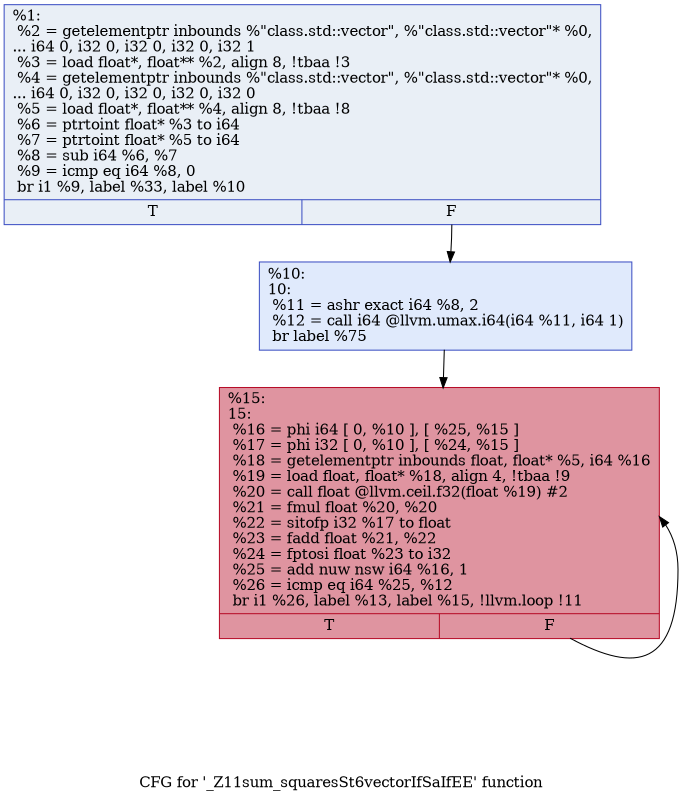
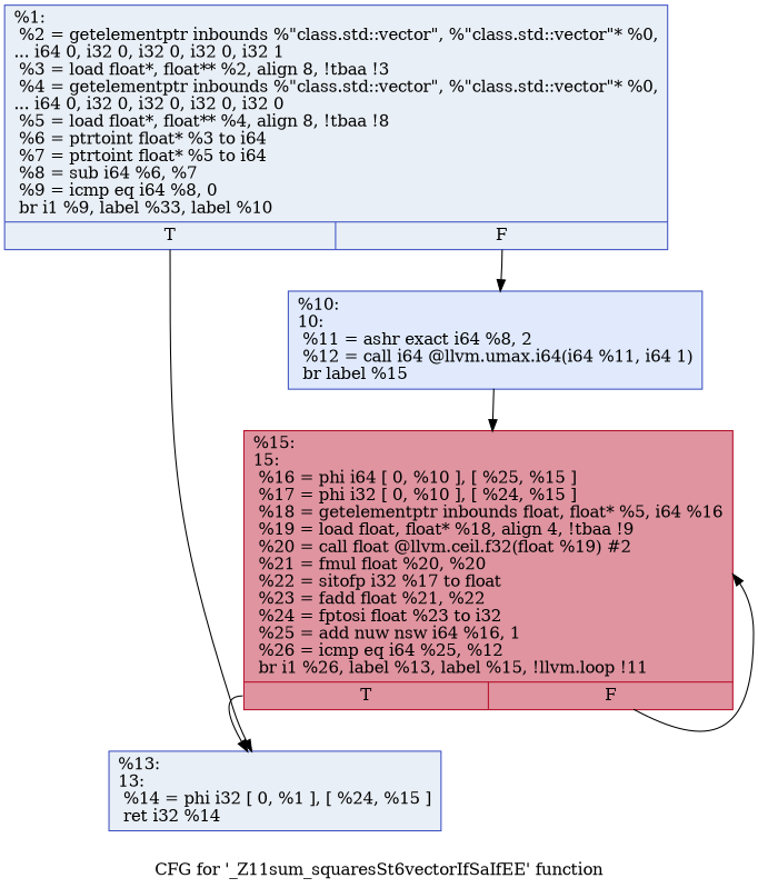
  digraph {
    label="CFG for '_Z11sum_squaresSt6vectorIfSaIfEE' function"
    node [color="#3d50c3ff" fillcolor="#cedaeb70" shape=record style=filled]
    edge [tailport=s0]
    n1 [label="{%1:\l  %2 = getelementptr inbounds %\"class.std::vector\", %\"class.std::vector\"* %0,\l... i64 0, i32 0, i32 0, i32 0, i32 1\l  %3 = load float*, float** %2, align 8, !tbaa !3\l  %4 = getelementptr inbounds %\"class.std::vector\", %\"class.std::vector\"* %0,\l... i64 0, i32 0, i32 0, i32 0, i32 0\l  %5 = load float*, float** %4, align 8, !tbaa !8\l  %6 = ptrtoint float* %3 to i64\l  %7 = ptrtoint float* %5 to i64\l  %8 = sub i64 %6, %7\l  %9 = icmp eq i64 %8, 0\l  br i1 %9, label %33, label %10\l|{<s0>T|<s1>F}}"]
-   n3 [fillcolor="#b9d0f970" label="{%10:\l10:                                               \l  %11 = ashr exact i64 %8, 2\l  %12 = call i64 @llvm.umax.i64(i64 %11, i64 1)\l  br label %75\l}"]
+   n2 [label="{%13:\l13:                                               \l  %14 = phi i32 [ 0, %1 ], [ %24, %15 ]\l  ret i32 %14\l}"]
+   n3 [fillcolor="#b9d0f970" label="{%10:\l10:                                               \l  %11 = ashr exact i64 %8, 2\l  %12 = call i64 @llvm.umax.i64(i64 %11, i64 1)\l  br label %15\l}"]
    n4 [color="#b70d28ff" fillcolor="#b70d2870" label="{%15:\l15:                                               \l  %16 = phi i64 [ 0, %10 ], [ %25, %15 ]\l  %17 = phi i32 [ 0, %10 ], [ %24, %15 ]\l  %18 = getelementptr inbounds float, float* %5, i64 %16\l  %19 = load float, float* %18, align 4, !tbaa !9\l  %20 = call float @llvm.ceil.f32(float %19) #2\l  %21 = fmul float %20, %20\l  %22 = sitofp i32 %17 to float\l  %23 = fadd float %21, %22\l  %24 = fptosi float %23 to i32\l  %25 = add nuw nsw i64 %16, 1\l  %26 = icmp eq i64 %25, %12\l  br i1 %26, label %13, label %15, !llvm.loop !11\l|{<s0>T|<s1>F}}"]
+   n1 -> n2
    n1 -> n3 [tailport=s1]
    n3 -> n4
+   n4 -> n2
    n4 -> n4 [tailport=s1]
  }
